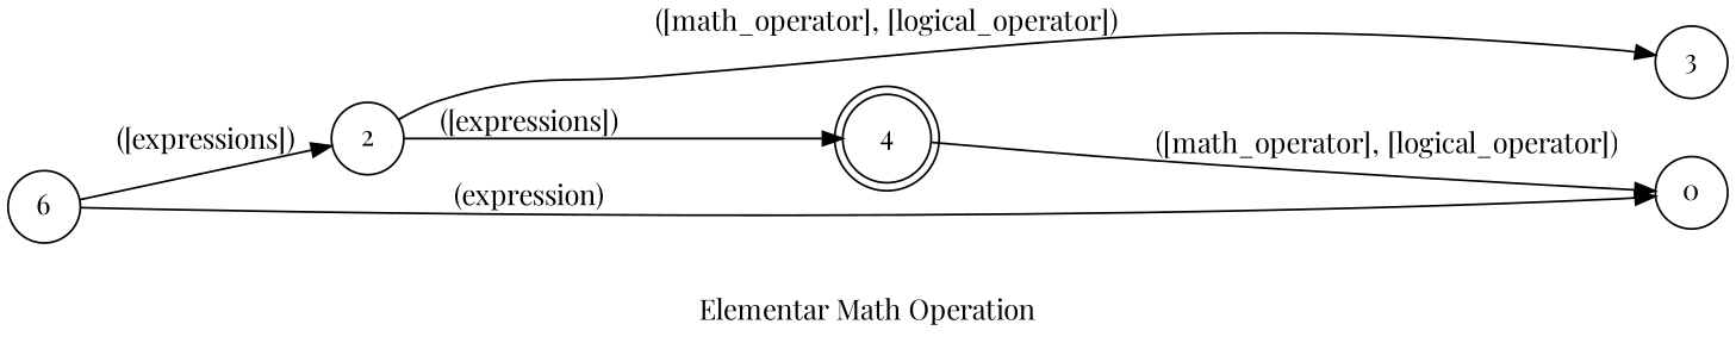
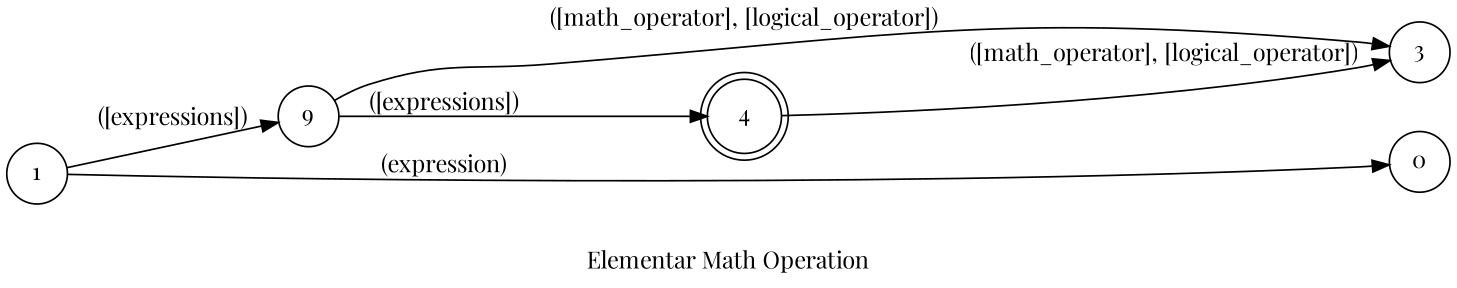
  digraph {
    desc="Writes a elementar math operation (*, -, +, /)"
    disableStopWords=true
    examples="\n      expression number 35 [math_operator] number 89 [math_operator] [string],\n      expression [variable_reference] [math_operator] [variable_reference],\n      expression [variable_reference] [logical_operator] [variable_reference],\n      expression [variable_reference] [math_operator] [function_call] [logical_operator] number 42\n    "
    fontname="Playfair Display"
    label="Elementar Math Operation"
    lang="en-US"
    langName=English
    priority=2
    rankdir=LR
    title="Writes a elementar math operation"
    node [fontname="Playfair Display" shape=circle]
    edge [fontname="Playfair Display" store=operation]
    4 [shape=doublecircle]
-   2
+   2 [label=9]
    3
-   1 [label=6]
+   1
    0
    subgraph sub_1 {
      4
      2
    }
-   4 -> 0 [label="([math_operator], [logical_operator])"]
+   4 -> 3 [label="([math_operator], [logical_operator])"]
    2 -> 4 [label="([expressions])" store=right]
    2 -> 3 [label="([math_operator], [logical_operator])"]
    1 -> 2 [label="([expressions])" store=left]
    1 -> 0 [label="(expression)" store=""]
  }
